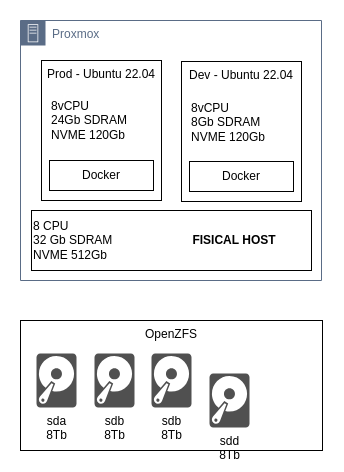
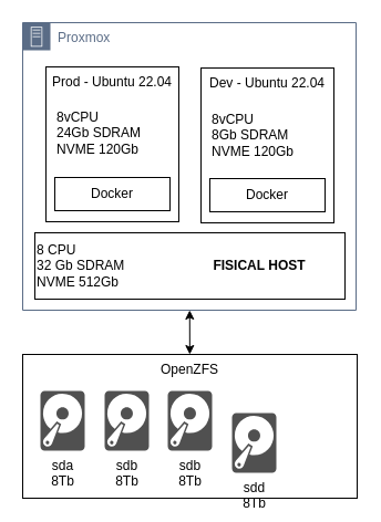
  <mxCell id="0" />
  <mxCell id="1" parent="0" />
+ <mxCell id="2" style="edgeStyle=none;html=1;startArrow=classic;startFill=1;" parent="1" source="3" target="8" edge="1"><mxGeometry relative="1" as="geometry" /></mxCell>
  <mxCell id="3" value="Proxmox" style="points=[[0,0],[0.25,0],[0.5,0],[0.75,0],[1,0],[1,0.25],[1,0.5],[1,0.75],[1,1],[0.75,1],[0.5,1],[0.25,1],[0,1],[0,0.75],[0,0.5],[0,0.25]];outlineConnect=0;gradientColor=none;html=1;whiteSpace=wrap;fontSize=12;fontStyle=0;container=1;pointerEvents=0;collapsible=0;recursiveResize=0;shape=mxgraph.aws4.group;grIcon=mxgraph.aws4.group_on_premise;strokeColor=#5A6C86;fillColor=none;verticalAlign=top;align=left;spacingLeft=30;fontColor=#5A6C86;dashed=0;spacingTop=0;" parent="1" vertex="1"><mxGeometry x="20" y="20" width="301" height="260" as="geometry" /></mxCell>
  <mxCell id="4" value="Prod - Ubuntu 22.04" style="rounded=0;whiteSpace=wrap;html=1;shadow=0;sketch=0;align=center;verticalAlign=top;" parent="3" vertex="1"><mxGeometry x="21" y="40" width="120" height="140" as="geometry" /></mxCell>
  <mxCell id="5" value="Docker" style="rounded=0;whiteSpace=wrap;html=1;shadow=0;sketch=0;" parent="3" vertex="1"><mxGeometry x="29" y="140" width="104" height="30" as="geometry" /></mxCell>
  <mxCell id="6" value="8vCPU&lt;br&gt;24Gb SDRAM&lt;br&gt;NVME 120Gb" style="text;html=1;align=left;verticalAlign=middle;resizable=0;points=[];autosize=1;strokeColor=none;fillColor=none;" parent="3" vertex="1"><mxGeometry x="29" y="70" width="100" height="60" as="geometry" /></mxCell>
  <mxCell id="7" value="" style="group" parent="1" vertex="1" connectable="0"><mxGeometry x="20" y="320" width="302" height="130" as="geometry" /></mxCell>
  <mxCell id="8" value="OpenZFS" style="rounded=0;whiteSpace=wrap;html=1;labelPosition=center;verticalLabelPosition=middle;align=center;verticalAlign=top;" parent="7" vertex="1"><mxGeometry width="302" height="130" as="geometry" /></mxCell>
  <mxCell id="9" value="sda&lt;br&gt;8Tb" style="sketch=0;pointerEvents=1;shadow=0;dashed=0;html=1;strokeColor=none;fillColor=#505050;labelPosition=center;verticalLabelPosition=bottom;verticalAlign=top;outlineConnect=0;align=center;shape=mxgraph.office.devices.hard_disk;" parent="7" vertex="1"><mxGeometry x="16" y="33" width="40" height="54" as="geometry" /></mxCell>
  <mxCell id="10" value="sdb&lt;br&gt;8Tb" style="sketch=0;pointerEvents=1;shadow=0;dashed=0;html=1;strokeColor=none;fillColor=#505050;labelPosition=center;verticalLabelPosition=bottom;verticalAlign=top;outlineConnect=0;align=center;shape=mxgraph.office.devices.hard_disk;" parent="7" vertex="1"><mxGeometry x="74" y="33" width="40" height="54" as="geometry" /></mxCell>
  <mxCell id="11" value="sdb&lt;br&gt;8Tb" style="sketch=0;pointerEvents=1;shadow=0;dashed=0;html=1;strokeColor=none;fillColor=#505050;labelPosition=center;verticalLabelPosition=bottom;verticalAlign=top;outlineConnect=0;align=center;shape=mxgraph.office.devices.hard_disk;" parent="7" vertex="1"><mxGeometry x="131" y="33" width="40" height="54" as="geometry" /></mxCell>
  <mxCell id="12" value="sdd&lt;br&gt;8Tb" style="sketch=0;pointerEvents=1;shadow=0;dashed=0;html=1;strokeColor=none;fillColor=#505050;labelPosition=center;verticalLabelPosition=bottom;verticalAlign=top;outlineConnect=0;align=center;shape=mxgraph.office.devices.hard_disk;" parent="7" vertex="1"><mxGeometry x="189" y="53" width="40" height="54" as="geometry" /></mxCell>
  <mxCell id="13" value="&lt;span style=&quot;&quot;&gt;8 CPU&lt;/span&gt;&lt;br style=&quot;&quot;&gt;&lt;div style=&quot;&quot;&gt;&lt;span style=&quot;background-color: initial;&quot;&gt;32 Gb SDRAM&lt;/span&gt;&lt;/div&gt;&lt;div style=&quot;&quot;&gt;&lt;span style=&quot;background-color: initial;&quot;&gt;NVME 512Gb&lt;/span&gt;&lt;/div&gt;" style="rounded=0;whiteSpace=wrap;html=1;shadow=0;sketch=0;align=left;" parent="1" vertex="1"><mxGeometry x="31" y="210" width="280" height="60" as="geometry" /></mxCell>
  <mxCell id="14" value="FISICAL HOST" style="text;html=1;strokeColor=none;fillColor=none;align=center;verticalAlign=middle;whiteSpace=wrap;rounded=0;shadow=0;sketch=0;fontStyle=1" parent="1" vertex="1"><mxGeometry x="189" y="225" width="90" height="30" as="geometry" /></mxCell>
  <mxCell id="15" value="Dev - Ubuntu 22.04" style="rounded=0;whiteSpace=wrap;html=1;shadow=0;sketch=0;align=center;verticalAlign=top;" parent="1" vertex="1"><mxGeometry x="181" y="61" width="120" height="140" as="geometry" /></mxCell>
  <mxCell id="16" value="Docker" style="rounded=0;whiteSpace=wrap;html=1;shadow=0;sketch=0;" parent="1" vertex="1"><mxGeometry x="189" y="161" width="104" height="30" as="geometry" /></mxCell>
  <mxCell id="17" value="8vCPU&lt;br&gt;8Gb SDRAM&lt;br&gt;NVME 120Gb" style="text;html=1;align=left;verticalAlign=middle;resizable=0;points=[];autosize=1;strokeColor=none;fillColor=none;" parent="1" vertex="1"><mxGeometry x="189" y="94" width="92" height="55" as="geometry" /></mxCell>
